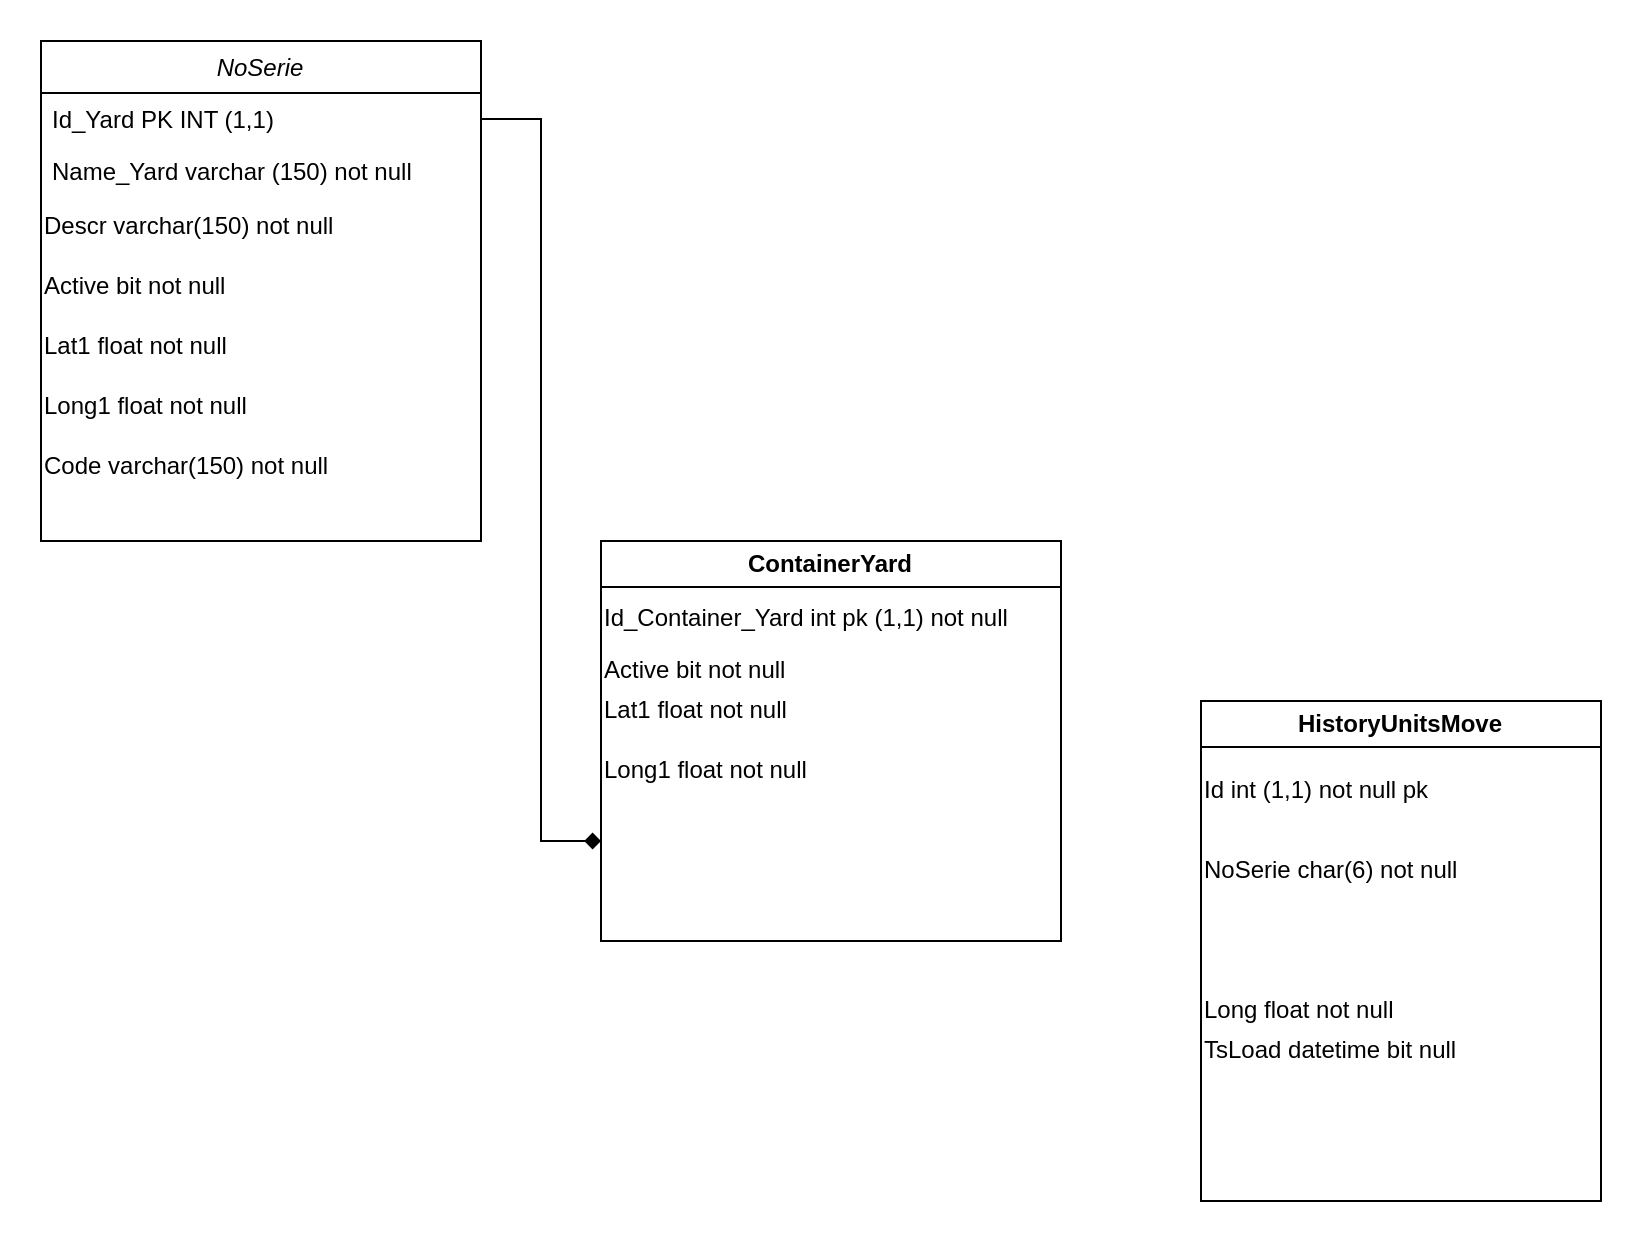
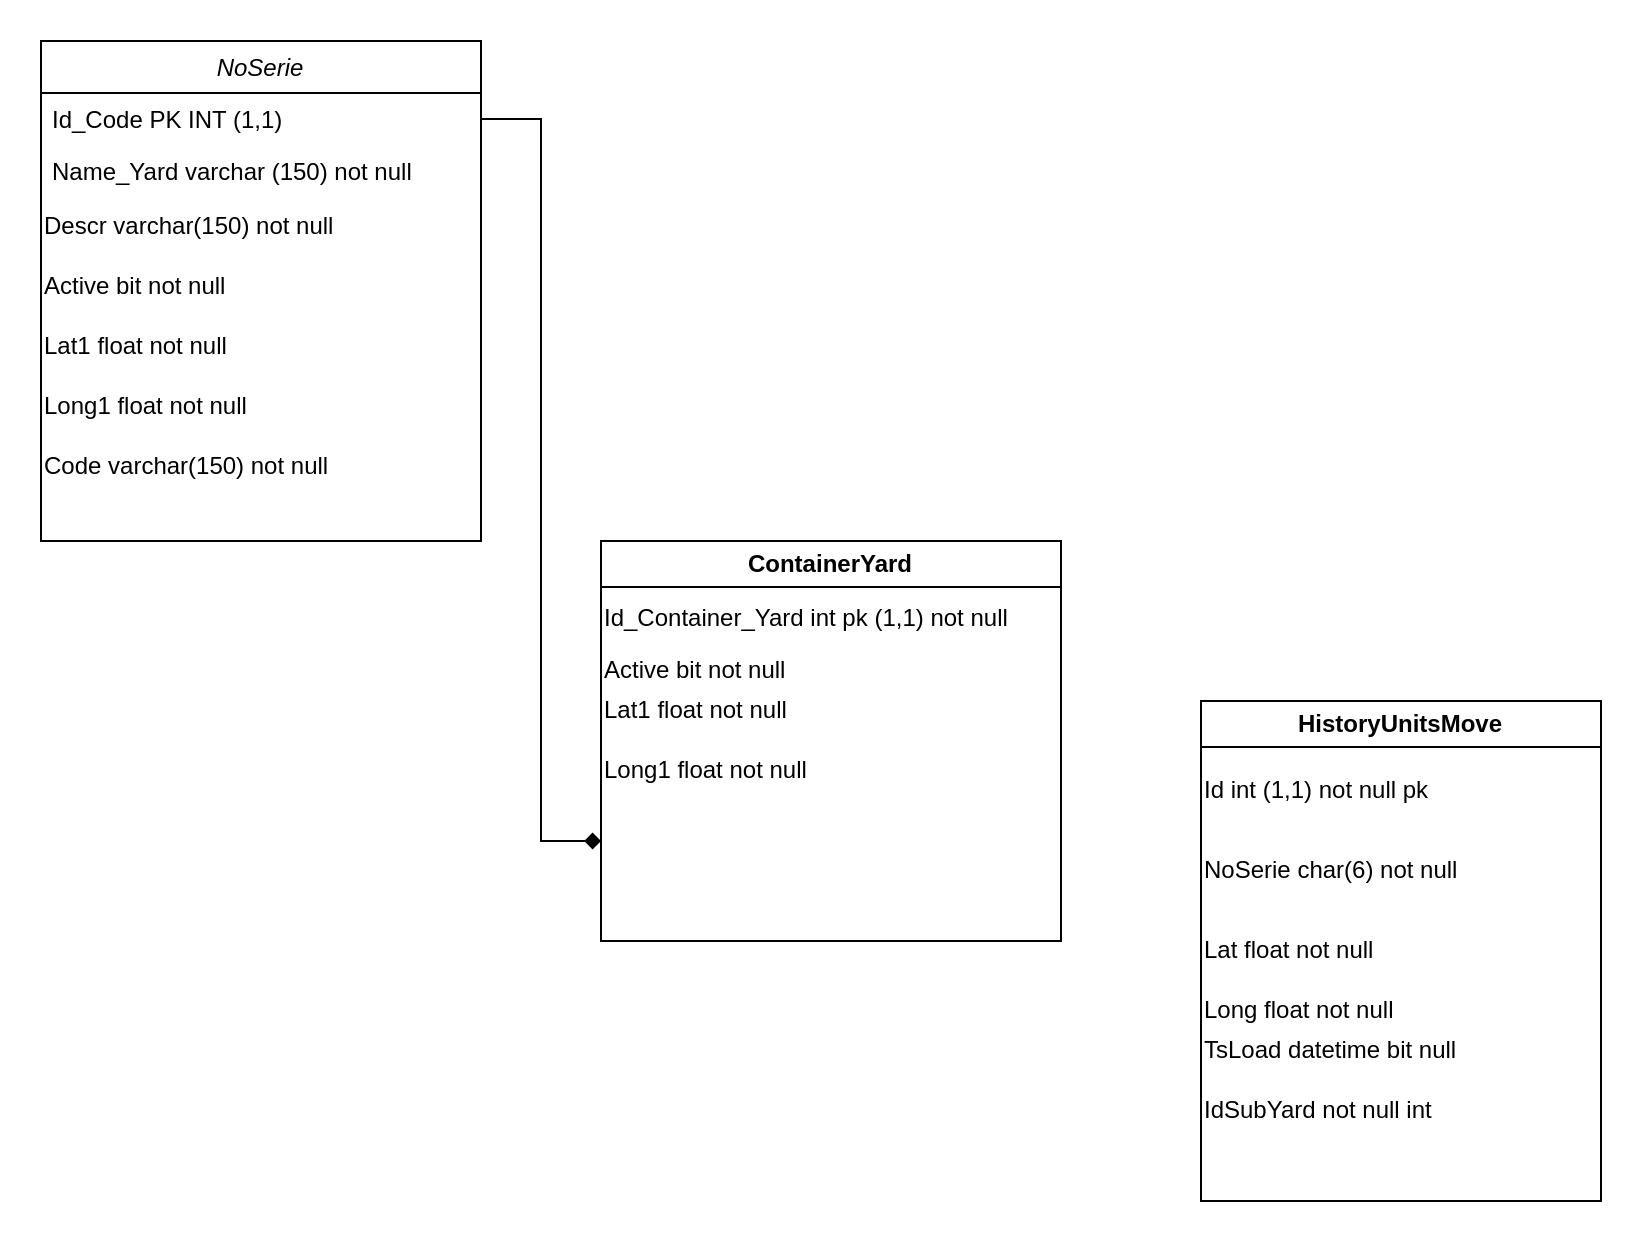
  <mxCell id="0" />
  <mxCell id="1" parent="0" />
  <mxCell id="2" value="NoSerie" style="swimlane;fontStyle=2;align=center;verticalAlign=top;childLayout=stackLayout;horizontal=1;startSize=26;horizontalStack=0;resizeParent=1;resizeLast=0;collapsible=1;marginBottom=0;rounded=0;shadow=0;strokeWidth=1;" parent="1" vertex="1"><mxGeometry x="20" y="20" width="220" height="250" as="geometry"><mxRectangle x="220" y="120" width="160" height="26" as="alternateBounds" /></mxGeometry></mxCell>
- <mxCell id="3" value="Id_Yard PK INT (1,1)" style="text;align=left;verticalAlign=top;spacingLeft=4;spacingRight=4;overflow=hidden;rotatable=0;points=[[0,0.5],[1,0.5]];portConstraint=eastwest;" parent="2" vertex="1"><mxGeometry y="26" width="220" height="26" as="geometry" /></mxCell>
+ <mxCell id="3" value="Id_Code PK INT (1,1)" style="text;align=left;verticalAlign=top;spacingLeft=4;spacingRight=4;overflow=hidden;rotatable=0;points=[[0,0.5],[1,0.5]];portConstraint=eastwest;" parent="2" vertex="1"><mxGeometry y="26" width="220" height="26" as="geometry" /></mxCell>
  <mxCell id="4" value="Name_Yard varchar (150) not null" style="text;align=left;verticalAlign=top;spacingLeft=4;spacingRight=4;overflow=hidden;rotatable=0;points=[[0,0.5],[1,0.5]];portConstraint=eastwest;rounded=0;shadow=0;html=0;" parent="2" vertex="1"><mxGeometry y="52" width="220" height="26" as="geometry" /></mxCell>
  <mxCell id="5" value="Descr varchar(150) not null" style="text;html=1;strokeColor=none;fillColor=none;align=left;verticalAlign=middle;whiteSpace=wrap;rounded=0;" vertex="1" parent="2"><mxGeometry y="78" width="220" height="30" as="geometry" /></mxCell>
  <mxCell id="6" value="Active bit not null" style="text;html=1;strokeColor=none;fillColor=none;align=left;verticalAlign=middle;whiteSpace=wrap;rounded=0;" vertex="1" parent="2"><mxGeometry y="108" width="220" height="30" as="geometry" /></mxCell>
  <mxCell id="7" value="Lat1 float not null" style="text;html=1;strokeColor=none;fillColor=none;align=left;verticalAlign=middle;whiteSpace=wrap;rounded=0;" vertex="1" parent="2"><mxGeometry y="138" width="220" height="30" as="geometry" /></mxCell>
  <mxCell id="8" value="Long1 float not null" style="text;html=1;strokeColor=none;fillColor=none;align=left;verticalAlign=middle;whiteSpace=wrap;rounded=0;" vertex="1" parent="2"><mxGeometry y="168" width="220" height="30" as="geometry" /></mxCell>
  <mxCell id="9" value="Code varchar(150) not null" style="text;html=1;strokeColor=none;fillColor=none;align=left;verticalAlign=middle;whiteSpace=wrap;rounded=0;" vertex="1" parent="2"><mxGeometry y="198" width="220" height="30" as="geometry" /></mxCell>
  <mxCell id="10" value="ContainerYard" style="swimlane;whiteSpace=wrap;html=1;" vertex="1" parent="1"><mxGeometry x="300" y="270" width="230" height="200" as="geometry" /></mxCell>
  <mxCell id="11" value="Id_Container_Yard int pk (1,1) not null" style="text;html=1;strokeColor=none;fillColor=none;align=left;verticalAlign=middle;whiteSpace=wrap;rounded=0;" vertex="1" parent="10"><mxGeometry y="24" width="230" height="30" as="geometry" /></mxCell>
  <mxCell id="12" value="Active bit not null" style="text;html=1;strokeColor=none;fillColor=none;align=left;verticalAlign=middle;whiteSpace=wrap;rounded=0;" vertex="1" parent="10"><mxGeometry y="50" width="230" height="30" as="geometry" /></mxCell>
  <mxCell id="13" value="Lat1 float not null" style="text;html=1;strokeColor=none;fillColor=none;align=left;verticalAlign=middle;whiteSpace=wrap;rounded=0;" vertex="1" parent="10"><mxGeometry y="70" width="230" height="30" as="geometry" /></mxCell>
  <mxCell id="14" value="Long1 float not null" style="text;html=1;strokeColor=none;fillColor=none;align=left;verticalAlign=middle;whiteSpace=wrap;rounded=0;" vertex="1" parent="10"><mxGeometry y="100" width="230" height="30" as="geometry" /></mxCell>
  <mxCell id="15" style="edgeStyle=orthogonalEdgeStyle;rounded=0;orthogonalLoop=1;jettySize=auto;html=1;entryX=0;entryY=0.75;entryDx=0;entryDy=0;endArrow=diamond;" edge="1" parent="1" source="3" target="10"><mxGeometry relative="1" as="geometry" /></mxCell>
  <mxCell id="16" value="HistoryUnitsMove" style="swimlane;whiteSpace=wrap;html=1;" vertex="1" parent="1"><mxGeometry x="600" y="350" width="200" height="250" as="geometry" /></mxCell>
  <mxCell id="17" value="Id int (1,1) not null pk" style="text;html=1;strokeColor=none;fillColor=none;align=left;verticalAlign=middle;whiteSpace=wrap;rounded=0;" vertex="1" parent="16"><mxGeometry y="30" width="200" height="30" as="geometry" /></mxCell>
  <mxCell id="18" value="NoSerie char(6) not null" style="text;html=1;strokeColor=none;fillColor=none;align=left;verticalAlign=middle;whiteSpace=wrap;rounded=0;" vertex="1" parent="16"><mxGeometry y="70" width="200" height="30" as="geometry" /></mxCell>
+ <mxCell id="19" value="Lat float not null" style="text;html=1;strokeColor=none;fillColor=none;align=left;verticalAlign=middle;whiteSpace=wrap;rounded=0;" vertex="1" parent="16"><mxGeometry y="110" width="200" height="30" as="geometry" /></mxCell>
  <mxCell id="20" value="Long float not null" style="text;html=1;strokeColor=none;fillColor=none;align=left;verticalAlign=middle;whiteSpace=wrap;rounded=0;" vertex="1" parent="16"><mxGeometry y="140" width="200" height="30" as="geometry" /></mxCell>
  <mxCell id="21" value="TsLoad datetime bit null" style="text;html=1;strokeColor=none;fillColor=none;align=left;verticalAlign=middle;whiteSpace=wrap;rounded=0;" vertex="1" parent="16"><mxGeometry y="160" width="200" height="30" as="geometry" /></mxCell>
+ <mxCell id="22" value="IdSubYard not null int&amp;nbsp;" style="text;html=1;strokeColor=none;fillColor=none;align=left;verticalAlign=middle;whiteSpace=wrap;rounded=0;" vertex="1" parent="16"><mxGeometry y="190" width="200" height="30" as="geometry" /></mxCell>
